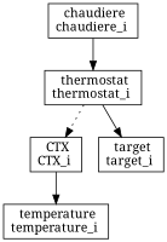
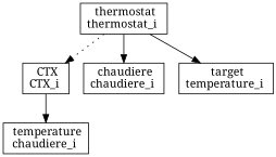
  digraph {
    fontname="Noto Serif"
    node [fontname="Noto Serif" shape=box]
    edge [fontname="Noto Serif"]
    n1 [label=" CTX\nCTX_i "]
-   n2 [label=" temperature\ntemperature_i "]
+   n2 [label=" temperature\nchaudiere_i "]
    n3 [label=" chaudiere\nchaudiere_i "]
-   n4 [label=" target\ntarget_i "]
+   n4 [label=" target\ntemperature_i "]
    n5 [label=" thermostat\nthermostat_i "]
    n1 -> n2
    n5 -> n1 [style=dotted]
-   n3 -> n5
+   n5 -> n3
    n5 -> n4
  }
